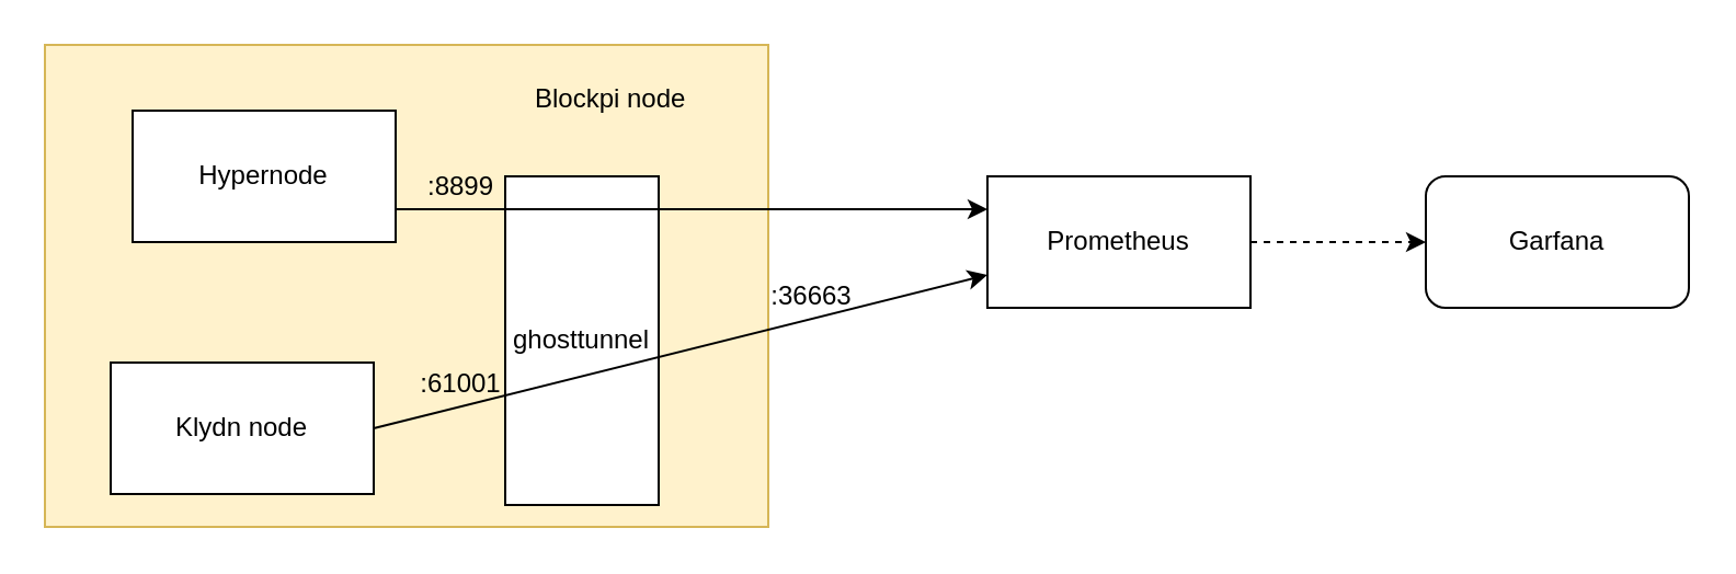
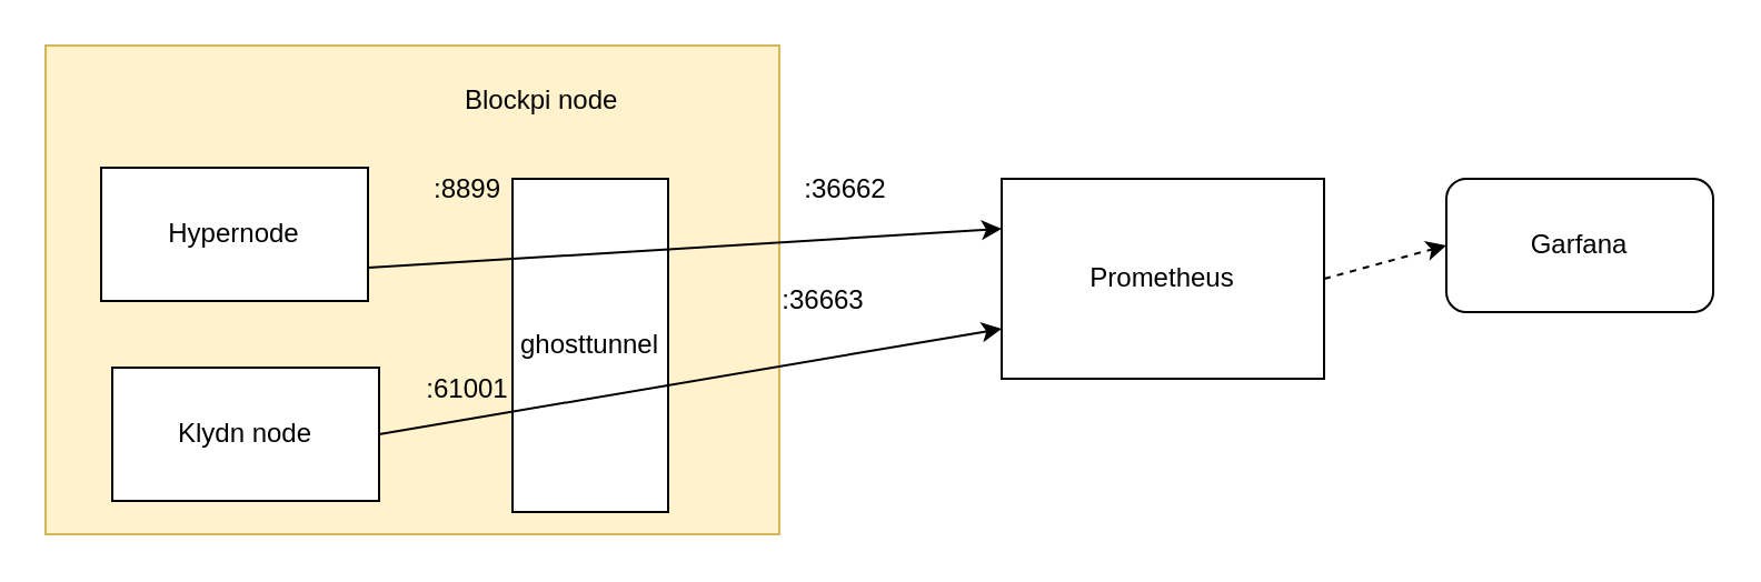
  <mxCell id="0" />
  <mxCell id="1" parent="0" />
  <mxCell id="2" value="" style="rounded=0;whiteSpace=wrap;html=1;fillColor=#fff2cc;strokeColor=#d6b656;" vertex="1" parent="1"><mxGeometry x="20" y="20" width="330" height="220" as="geometry" /></mxCell>
- <mxCell id="3" value="Hypernode" style="rounded=0;whiteSpace=wrap;html=1;" vertex="1" parent="1"><mxGeometry x="60" y="50" width="120" height="60" as="geometry" /></mxCell>
+ <mxCell id="3" value="Hypernode" style="rounded=0;whiteSpace=wrap;html=1;" vertex="1" parent="1"><mxGeometry x="45" y="75" width="120" height="60" as="geometry" /></mxCell>
  <mxCell id="4" value="Klydn node" style="rounded=0;whiteSpace=wrap;html=1;" vertex="1" parent="1"><mxGeometry x="50" y="165" width="120" height="60" as="geometry" /></mxCell>
  <mxCell id="5" value="ghosttunnel" style="rounded=0;whiteSpace=wrap;html=1;" vertex="1" parent="1"><mxGeometry x="230" y="80" width="70" height="150" as="geometry" /></mxCell>
- <mxCell id="6" value="Blockpi node&amp;nbsp;" style="text;html=1;strokeColor=none;fillColor=none;align=center;verticalAlign=middle;whiteSpace=wrap;rounded=0;" vertex="1" parent="1"><mxGeometry x="225" y="30" width="110" height="30" as="geometry" /></mxCell>
- <mxCell id="7" value="Prometheus" style="rounded=0;whiteSpace=wrap;html=1;" vertex="1" parent="1"><mxGeometry x="450" y="80" width="120" height="60" as="geometry" /></mxCell>
+ <mxCell id="6" value="Blockpi node&amp;nbsp;" style="text;html=1;strokeColor=none;fillColor=none;align=center;verticalAlign=middle;whiteSpace=wrap;rounded=0;" vertex="1" parent="1"><mxGeometry x="190" y="30" width="110" height="30" as="geometry" /></mxCell>
+ <mxCell id="7" value="Prometheus" style="rounded=0;whiteSpace=wrap;html=1;" vertex="1" parent="1"><mxGeometry x="450" y="80" width="145" height="90" as="geometry" /></mxCell>
  <mxCell id="8" value="Garfana" style="whiteSpace=wrap;html=1;rounded=1;" vertex="1" parent="1"><mxGeometry x="650" y="80" width="120" height="60" as="geometry" /></mxCell>
  <mxCell id="9" value="" style="endArrow=classic;html=1;rounded=0;exitX=1;exitY=0.75;exitDx=0;exitDy=0;entryX=0;entryY=0.25;entryDx=0;entryDy=0;" edge="1" parent="1" source="3" target="7"><mxGeometry width="50" height="50" relative="1" as="geometry"><mxPoint x="390" y="140" as="sourcePoint" /><mxPoint x="440" y="90" as="targetPoint" /></mxGeometry></mxCell>
  <mxCell id="10" value="" style="endArrow=classic;html=1;rounded=0;exitX=1;exitY=0.5;exitDx=0;exitDy=0;entryX=0;entryY=0.75;entryDx=0;entryDy=0;" edge="1" parent="1" source="4" target="7"><mxGeometry width="50" height="50" relative="1" as="geometry"><mxPoint x="320" y="140" as="sourcePoint" /><mxPoint x="370" y="90" as="targetPoint" /></mxGeometry></mxCell>
  <mxCell id="11" value="" style="endArrow=classic;html=1;rounded=0;entryX=0;entryY=0.5;entryDx=0;entryDy=0;exitX=1;exitY=0.5;exitDx=0;exitDy=0;dashed=1;" edge="1" parent="1" source="7" target="8"><mxGeometry width="50" height="50" relative="1" as="geometry"><mxPoint x="390" y="140" as="sourcePoint" /><mxPoint x="440" y="90" as="targetPoint" /></mxGeometry></mxCell>
  <mxCell id="12" value=":8899" style="text;html=1;strokeColor=none;fillColor=none;align=center;verticalAlign=middle;whiteSpace=wrap;rounded=0;" vertex="1" parent="1"><mxGeometry x="180" y="70" width="60" height="30" as="geometry" /></mxCell>
  <mxCell id="13" value=":61001" style="text;html=1;strokeColor=none;fillColor=none;align=center;verticalAlign=middle;whiteSpace=wrap;rounded=0;" vertex="1" parent="1"><mxGeometry x="180" y="160" width="60" height="30" as="geometry" /></mxCell>
+ <mxCell id="14" value=":36662" style="text;html=1;strokeColor=none;fillColor=none;align=center;verticalAlign=middle;whiteSpace=wrap;rounded=0;" vertex="1" parent="1"><mxGeometry x="350" y="70" width="60" height="30" as="geometry" /></mxCell>
  <mxCell id="15" value=":36663" style="text;html=1;strokeColor=none;fillColor=none;align=center;verticalAlign=middle;whiteSpace=wrap;rounded=0;" vertex="1" parent="1"><mxGeometry x="340" y="120" width="60" height="30" as="geometry" /></mxCell>
